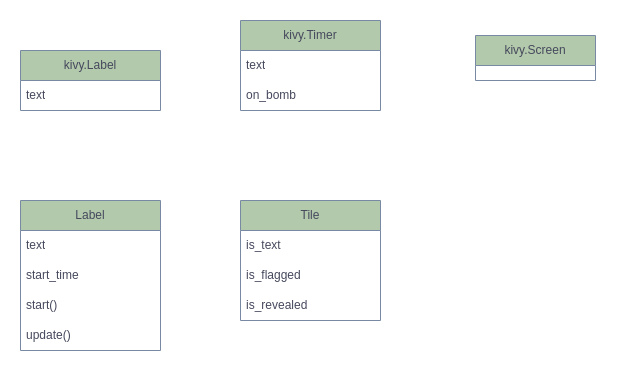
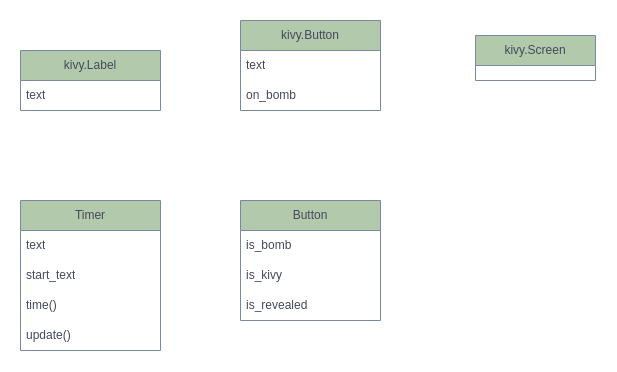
  <mxCell id="0" />
  <mxCell id="1" parent="0" />
  <mxCell id="2" value="kivy.Label" style="swimlane;fontStyle=0;childLayout=stackLayout;horizontal=1;startSize=30;horizontalStack=0;resizeParent=1;resizeParentMax=0;resizeLast=0;collapsible=1;marginBottom=0;whiteSpace=wrap;html=1;fillColor=#B2C9AB;strokeColor=#788AA3;fontColor=#46495D;rounded=0;" vertex="1" parent="1"><mxGeometry x="20" y="50" width="140" height="60" as="geometry" /></mxCell>
  <mxCell id="3" value="text" style="text;strokeColor=none;fillColor=none;align=left;verticalAlign=middle;spacingLeft=4;spacingRight=4;overflow=hidden;points=[[0,0.5],[1,0.5]];portConstraint=eastwest;rotatable=0;whiteSpace=wrap;html=1;fontColor=#46495D;rounded=0;" vertex="1" parent="2"><mxGeometry y="30" width="140" height="30" as="geometry" /></mxCell>
- <mxCell id="4" value="Label" style="swimlane;fontStyle=0;childLayout=stackLayout;horizontal=1;startSize=30;horizontalStack=0;resizeParent=1;resizeParentMax=0;resizeLast=0;collapsible=1;marginBottom=0;whiteSpace=wrap;html=1;fillColor=#B2C9AB;strokeColor=#788AA3;fontColor=#46495D;rounded=0;" vertex="1" parent="1"><mxGeometry x="20" y="200" width="140" height="150" as="geometry" /></mxCell>
+ <mxCell id="4" value="Timer" style="swimlane;fontStyle=0;childLayout=stackLayout;horizontal=1;startSize=30;horizontalStack=0;resizeParent=1;resizeParentMax=0;resizeLast=0;collapsible=1;marginBottom=0;whiteSpace=wrap;html=1;fillColor=#B2C9AB;strokeColor=#788AA3;fontColor=#46495D;rounded=0;" vertex="1" parent="1"><mxGeometry x="20" y="200" width="140" height="150" as="geometry" /></mxCell>
  <mxCell id="5" value="text" style="text;strokeColor=none;fillColor=none;align=left;verticalAlign=middle;spacingLeft=4;spacingRight=4;overflow=hidden;points=[[0,0.5],[1,0.5]];portConstraint=eastwest;rotatable=0;whiteSpace=wrap;html=1;fontColor=#46495D;rounded=0;" vertex="1" parent="4"><mxGeometry y="30" width="140" height="30" as="geometry" /></mxCell>
- <mxCell id="6" value="start_time" style="text;strokeColor=none;fillColor=none;align=left;verticalAlign=middle;spacingLeft=4;spacingRight=4;overflow=hidden;points=[[0,0.5],[1,0.5]];portConstraint=eastwest;rotatable=0;whiteSpace=wrap;html=1;fontColor=#46495D;rounded=0;" vertex="1" parent="4"><mxGeometry y="60" width="140" height="30" as="geometry" /></mxCell>
- <mxCell id="7" value="start()" style="text;strokeColor=none;fillColor=none;align=left;verticalAlign=middle;spacingLeft=4;spacingRight=4;overflow=hidden;points=[[0,0.5],[1,0.5]];portConstraint=eastwest;rotatable=0;whiteSpace=wrap;html=1;fontColor=#46495D;rounded=0;" vertex="1" parent="4"><mxGeometry y="90" width="140" height="30" as="geometry" /></mxCell>
+ <mxCell id="6" value="start_text" style="text;strokeColor=none;fillColor=none;align=left;verticalAlign=middle;spacingLeft=4;spacingRight=4;overflow=hidden;points=[[0,0.5],[1,0.5]];portConstraint=eastwest;rotatable=0;whiteSpace=wrap;html=1;fontColor=#46495D;rounded=0;" vertex="1" parent="4"><mxGeometry y="60" width="140" height="30" as="geometry" /></mxCell>
+ <mxCell id="7" value="time()" style="text;strokeColor=none;fillColor=none;align=left;verticalAlign=middle;spacingLeft=4;spacingRight=4;overflow=hidden;points=[[0,0.5],[1,0.5]];portConstraint=eastwest;rotatable=0;whiteSpace=wrap;html=1;fontColor=#46495D;rounded=0;" vertex="1" parent="4"><mxGeometry y="90" width="140" height="30" as="geometry" /></mxCell>
  <mxCell id="8" value="update()" style="text;strokeColor=none;fillColor=none;align=left;verticalAlign=middle;spacingLeft=4;spacingRight=4;overflow=hidden;points=[[0,0.5],[1,0.5]];portConstraint=eastwest;rotatable=0;whiteSpace=wrap;html=1;fontColor=#46495D;rounded=0;" vertex="1" parent="4"><mxGeometry y="120" width="140" height="30" as="geometry" /></mxCell>
- <mxCell id="9" value="kivy.Timer" style="swimlane;fontStyle=0;childLayout=stackLayout;horizontal=1;startSize=30;horizontalStack=0;resizeParent=1;resizeParentMax=0;resizeLast=0;collapsible=1;marginBottom=0;whiteSpace=wrap;html=1;fillColor=#B2C9AB;strokeColor=#788AA3;fontColor=#46495D;rounded=0;" vertex="1" parent="1"><mxGeometry x="240" y="20" width="140" height="90" as="geometry" /></mxCell>
+ <mxCell id="9" value="kivy.Button" style="swimlane;fontStyle=0;childLayout=stackLayout;horizontal=1;startSize=30;horizontalStack=0;resizeParent=1;resizeParentMax=0;resizeLast=0;collapsible=1;marginBottom=0;whiteSpace=wrap;html=1;fillColor=#B2C9AB;strokeColor=#788AA3;fontColor=#46495D;rounded=0;" vertex="1" parent="1"><mxGeometry x="240" y="20" width="140" height="90" as="geometry" /></mxCell>
  <mxCell id="10" value="text" style="text;strokeColor=none;fillColor=none;align=left;verticalAlign=middle;spacingLeft=4;spacingRight=4;overflow=hidden;points=[[0,0.5],[1,0.5]];portConstraint=eastwest;rotatable=0;whiteSpace=wrap;html=1;fontColor=#46495D;rounded=0;" vertex="1" parent="9"><mxGeometry y="30" width="140" height="30" as="geometry" /></mxCell>
  <mxCell id="11" value="on_bomb" style="text;strokeColor=none;fillColor=none;align=left;verticalAlign=middle;spacingLeft=4;spacingRight=4;overflow=hidden;points=[[0,0.5],[1,0.5]];portConstraint=eastwest;rotatable=0;whiteSpace=wrap;html=1;fontColor=#46495D;rounded=0;" vertex="1" parent="9"><mxGeometry y="60" width="140" height="30" as="geometry" /></mxCell>
- <mxCell id="12" value="Tile" style="swimlane;fontStyle=0;childLayout=stackLayout;horizontal=1;startSize=30;horizontalStack=0;resizeParent=1;resizeParentMax=0;resizeLast=0;collapsible=1;marginBottom=0;whiteSpace=wrap;html=1;fillColor=#B2C9AB;strokeColor=#788AA3;fontColor=#46495D;rounded=0;" vertex="1" parent="1"><mxGeometry x="240" y="200" width="140" height="120" as="geometry" /></mxCell>
- <mxCell id="13" value="is_text" style="text;strokeColor=none;fillColor=none;align=left;verticalAlign=middle;spacingLeft=4;spacingRight=4;overflow=hidden;points=[[0,0.5],[1,0.5]];portConstraint=eastwest;rotatable=0;whiteSpace=wrap;html=1;fontColor=#46495D;rounded=0;" vertex="1" parent="12"><mxGeometry y="30" width="140" height="30" as="geometry" /></mxCell>
- <mxCell id="14" value="is_flagged" style="text;strokeColor=none;fillColor=none;align=left;verticalAlign=middle;spacingLeft=4;spacingRight=4;overflow=hidden;points=[[0,0.5],[1,0.5]];portConstraint=eastwest;rotatable=0;whiteSpace=wrap;html=1;fontColor=#46495D;rounded=0;" vertex="1" parent="12"><mxGeometry y="60" width="140" height="30" as="geometry" /></mxCell>
+ <mxCell id="12" value="Button" style="swimlane;fontStyle=0;childLayout=stackLayout;horizontal=1;startSize=30;horizontalStack=0;resizeParent=1;resizeParentMax=0;resizeLast=0;collapsible=1;marginBottom=0;whiteSpace=wrap;html=1;fillColor=#B2C9AB;strokeColor=#788AA3;fontColor=#46495D;rounded=0;" vertex="1" parent="1"><mxGeometry x="240" y="200" width="140" height="120" as="geometry" /></mxCell>
+ <mxCell id="13" value="is_bomb" style="text;strokeColor=none;fillColor=none;align=left;verticalAlign=middle;spacingLeft=4;spacingRight=4;overflow=hidden;points=[[0,0.5],[1,0.5]];portConstraint=eastwest;rotatable=0;whiteSpace=wrap;html=1;fontColor=#46495D;rounded=0;" vertex="1" parent="12"><mxGeometry y="30" width="140" height="30" as="geometry" /></mxCell>
+ <mxCell id="14" value="is_kivy" style="text;strokeColor=none;fillColor=none;align=left;verticalAlign=middle;spacingLeft=4;spacingRight=4;overflow=hidden;points=[[0,0.5],[1,0.5]];portConstraint=eastwest;rotatable=0;whiteSpace=wrap;html=1;fontColor=#46495D;rounded=0;" vertex="1" parent="12"><mxGeometry y="60" width="140" height="30" as="geometry" /></mxCell>
  <mxCell id="15" value="is_revealed" style="text;strokeColor=none;fillColor=none;align=left;verticalAlign=middle;spacingLeft=4;spacingRight=4;overflow=hidden;points=[[0,0.5],[1,0.5]];portConstraint=eastwest;rotatable=0;whiteSpace=wrap;html=1;fontColor=#46495D;rounded=0;" vertex="1" parent="12"><mxGeometry y="90" width="140" height="30" as="geometry" /></mxCell>
  <mxCell id="16" value="kivy.Screen" style="swimlane;fontStyle=0;childLayout=stackLayout;horizontal=1;startSize=30;horizontalStack=0;resizeParent=1;resizeParentMax=0;resizeLast=0;collapsible=1;marginBottom=0;whiteSpace=wrap;html=1;fillColor=#B2C9AB;strokeColor=#788AA3;fontColor=#46495D;rounded=0;" vertex="1" parent="1"><mxGeometry x="475" y="35" width="120" height="45" as="geometry" /></mxCell>
